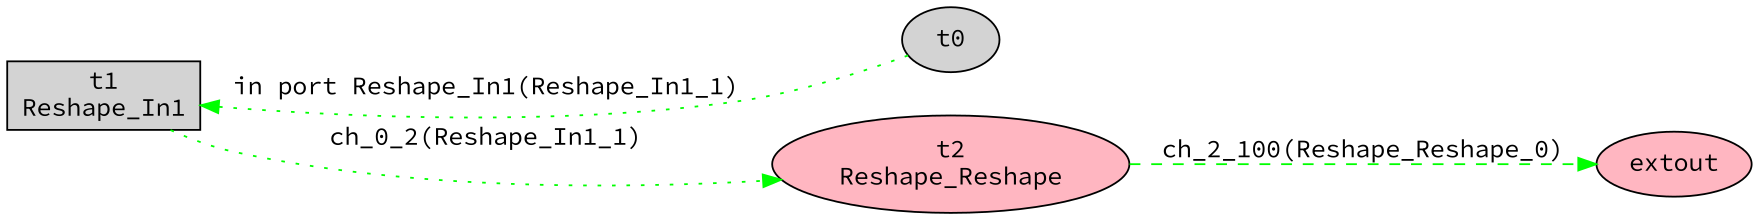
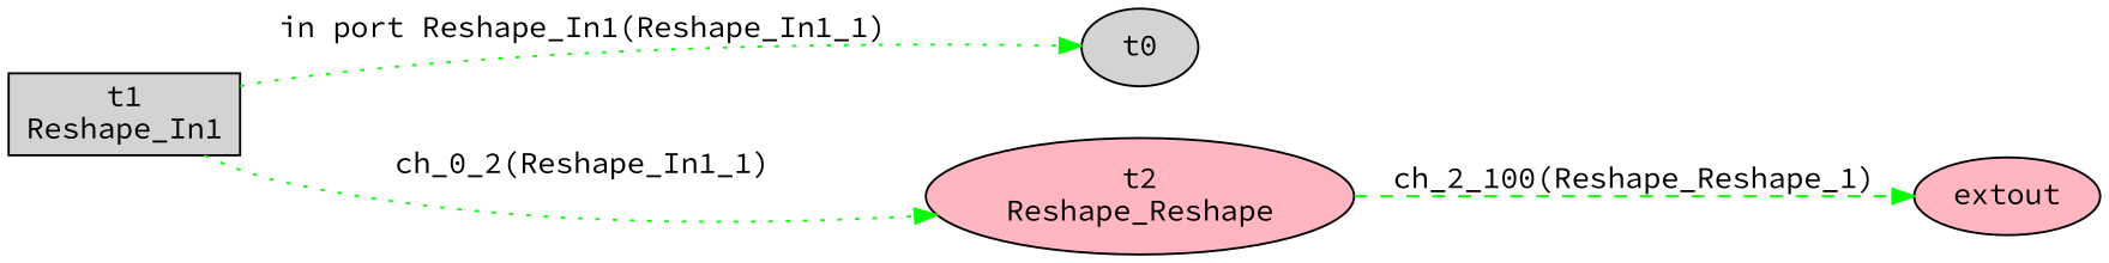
  digraph {
    fontname="Source Code Pro"
    rankdir=LR
    node [fillcolor=lightpink fontname="Source Code Pro" style=filled]
    edge [color=green fontname="Source Code Pro" style=dotted]
    n1 [label="t2\nReshape_Reshape"]
    n2 [label=extout]
    t0 [fillcolor=lightgrey]
    n4 [fillcolor=lightgrey label="t1\nReshape_In1" shape=box]
-   n1 -> n2 [label="ch_2_100(Reshape_Reshape_0)" style=dashed]
+   n1 -> n2 [label="ch_2_100(Reshape_Reshape_1)" style=dashed]
    n4 -> n1 [label="ch_0_2(Reshape_In1_1)"]
-   t0 -> n4 [label="in port Reshape_In1(Reshape_In1_1)"]
+   n4 -> t0 [label="in port Reshape_In1(Reshape_In1_1)"]
  }
